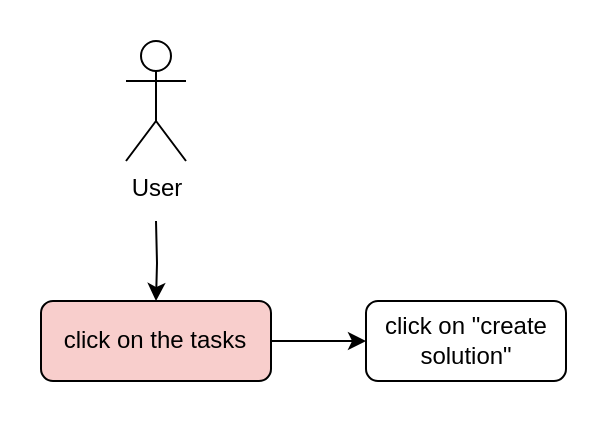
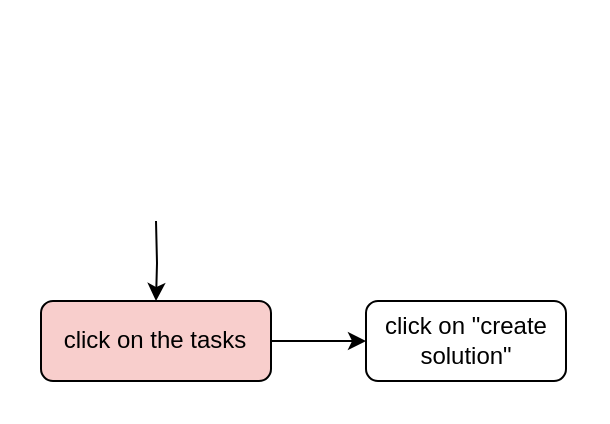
  <mxCell id="0" />
  <mxCell id="1" parent="0" />
  <mxCell id="2" style="edgeStyle=orthogonalEdgeStyle;rounded=0;orthogonalLoop=1;jettySize=auto;html=1;entryX=0.5;entryY=0;entryDx=0;entryDy=0;" edge="1" parent="1" target="5"><mxGeometry relative="1" as="geometry"><mxPoint x="77.5" y="110" as="sourcePoint" /></mxGeometry></mxCell>
- <mxCell id="3" value="User" style="shape=umlActor;verticalLabelPosition=bottom;verticalAlign=top;html=1;outlineConnect=0;" vertex="1" parent="1"><mxGeometry x="62.5" y="20" width="30" height="60" as="geometry" /></mxCell>
  <mxCell id="4" style="edgeStyle=orthogonalEdgeStyle;rounded=0;orthogonalLoop=1;jettySize=auto;html=1;exitX=1;exitY=0.5;exitDx=0;exitDy=0;entryX=0;entryY=0.5;entryDx=0;entryDy=0;" edge="1" parent="1" source="5" target="6"><mxGeometry relative="1" as="geometry" /></mxCell>
  <mxCell id="5" value="click on the tasks" style="rounded=1;whiteSpace=wrap;html=1;fillColor=#f8cecc;" vertex="1" parent="1"><mxGeometry x="20" y="150" width="115" height="40" as="geometry" /></mxCell>
  <mxCell id="6" value="click on &quot;create solution&quot;" style="rounded=1;whiteSpace=wrap;html=1;" vertex="1" parent="1"><mxGeometry x="182.5" y="150" width="100" height="40" as="geometry" /></mxCell>
